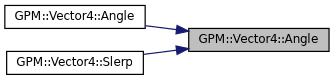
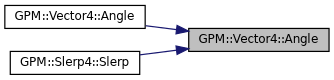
  digraph {
    rankdir=RL
    node [color=black fillcolor=white fontname=Helvetica fontsize=10 shape=record style=filled]
    edge [color=midnightblue dir=back fontname=Helvetica fontsize=10 labelfontname=Helvetica labelfontsize=10 style=solid]
    n1 [fillcolor=grey75 fontcolor=black height=0.2 label="GPM::Vector4::Angle" width=0.4]
    n2 [height=0.2 label="GPM::Vector4::Angle" width=0.4]
-   n3 [height=0.2 label="GPM::Vector4::Slerp" width=0.4]
+   n3 [height=0.2 label="GPM::Slerp4::Slerp" width=0.4]
    n1 -> n2
    n1 -> n3
  }
